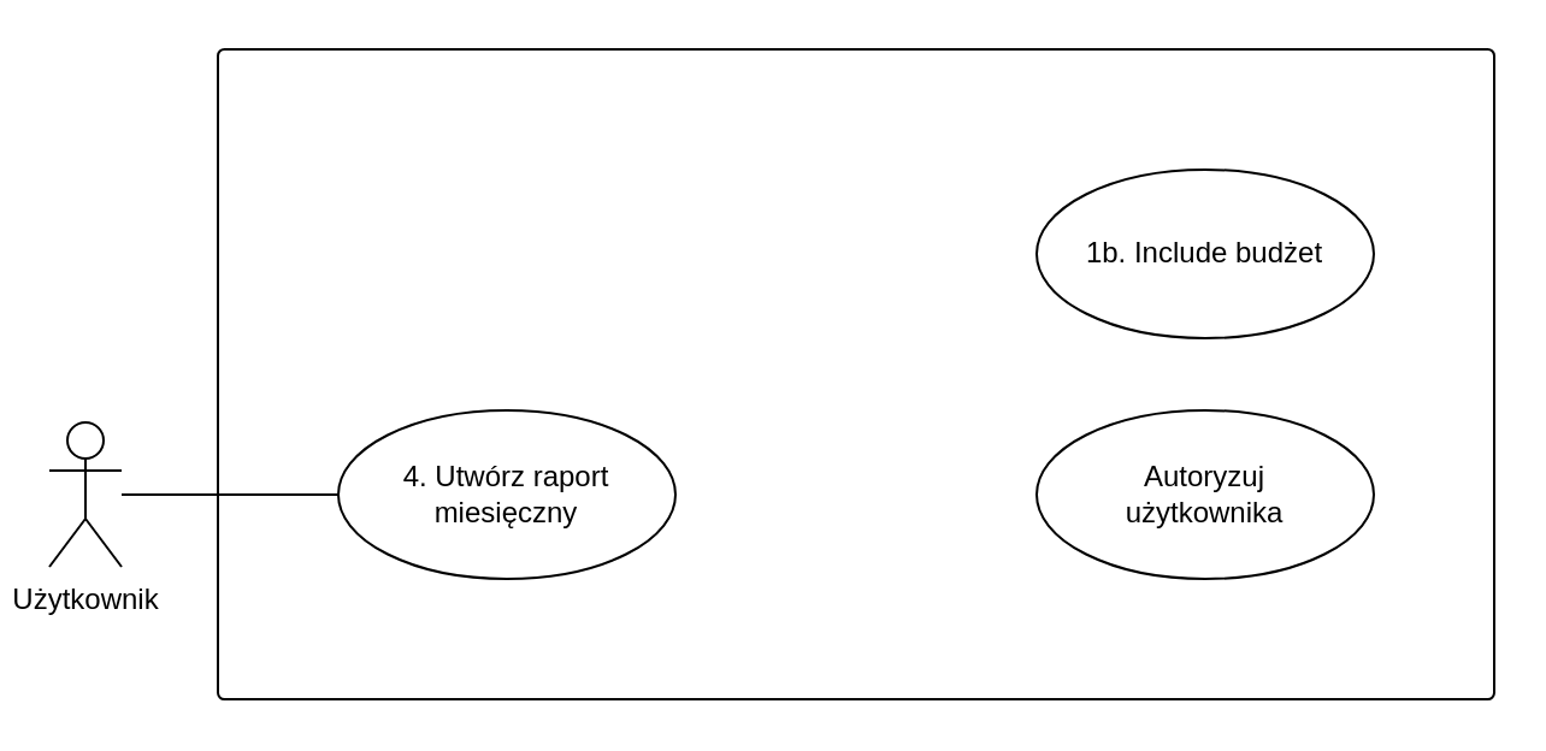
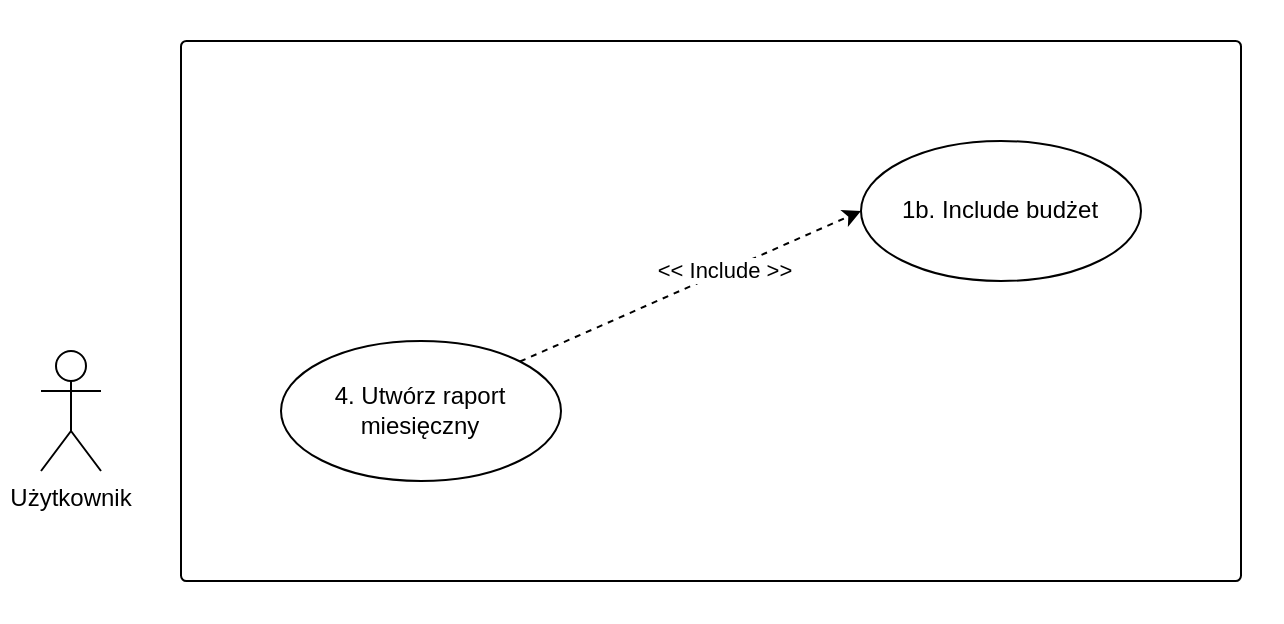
  <mxCell id="0" />
  <mxCell id="1" parent="0" />
  <mxCell id="2" value="" style="rounded=1;whiteSpace=wrap;html=1;arcSize=1;shadow=0;strokeColor=default;gradientColor=none;" parent="1" vertex="1"><mxGeometry x="90" y="20" width="530" height="270" as="geometry" /></mxCell>
- <mxCell id="3" style="edgeStyle=none;rounded=0;orthogonalLoop=1;jettySize=auto;html=1;entryX=0;entryY=0.5;entryDx=0;entryDy=0;endArrow=none;endFill=0;" parent="1" source="4" target="6" edge="1"><mxGeometry relative="1" as="geometry" /></mxCell>
  <mxCell id="4" value="Użytkownik" style="shape=umlActor;verticalLabelPosition=bottom;verticalAlign=top;html=1;" parent="1" vertex="1"><mxGeometry x="20" y="175" width="30" height="60" as="geometry" /></mxCell>
- <mxCell id="5" value="Autoryzuj&lt;br&gt;użytkownika" style="ellipse;whiteSpace=wrap;html=1;" parent="1" vertex="1"><mxGeometry x="430" y="170" width="140" height="70" as="geometry" /></mxCell>
  <mxCell id="6" value="4. Utwórz raport&lt;br style=&quot;border-color: var(--border-color);&quot;&gt;miesięczny" style="ellipse;whiteSpace=wrap;html=1;" parent="1" vertex="1"><mxGeometry x="140" y="170" width="140" height="70" as="geometry" /></mxCell>
  <mxCell id="7" value="1b. Include budżet" style="ellipse;whiteSpace=wrap;html=1;" parent="1" vertex="1"><mxGeometry x="430" y="70" width="140" height="70" as="geometry" /></mxCell>
+ <mxCell id="8" style="edgeStyle=none;rounded=0;orthogonalLoop=1;jettySize=auto;html=1;exitX=1;exitY=0;exitDx=0;exitDy=0;entryX=0;entryY=0.5;entryDx=0;entryDy=0;endArrow=classic;endFill=1;dashed=1;labelBorderColor=none;" parent="1" source="6" target="7" edge="1"><mxGeometry relative="1" as="geometry"><mxPoint x="290" y="115" as="sourcePoint" /><mxPoint x="510" y="180" as="targetPoint" /></mxGeometry></mxCell>
+ <mxCell id="9" value="&amp;lt;&amp;lt; Include &amp;gt;&amp;gt;" style="edgeLabel;html=1;align=center;verticalAlign=middle;resizable=0;points=[];" parent="8" vertex="1" connectable="0"><mxGeometry x="0.203" y="1" relative="1" as="geometry"><mxPoint as="offset" /></mxGeometry></mxCell>
